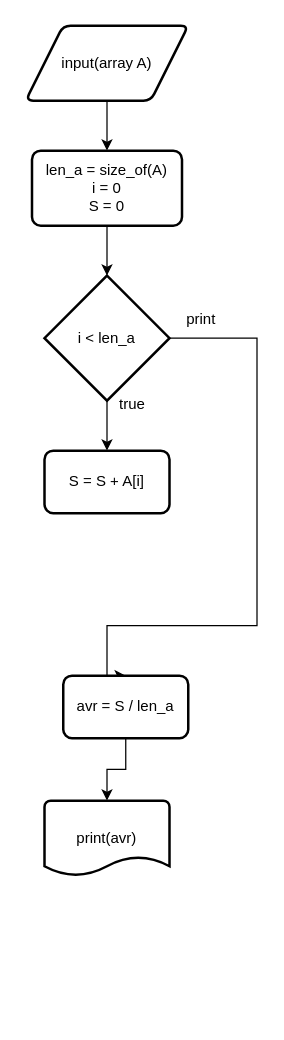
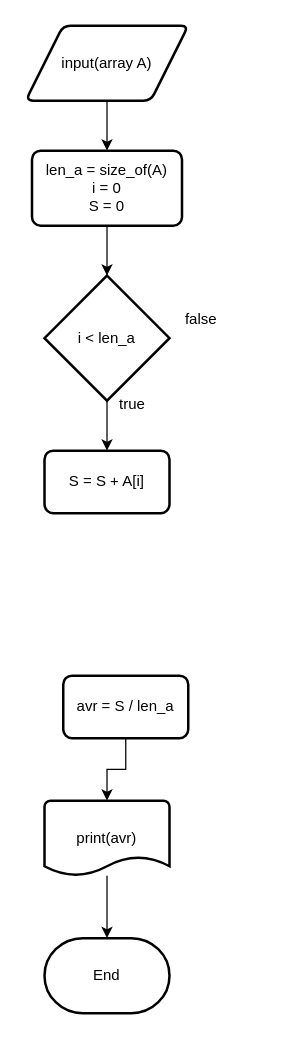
  <mxCell id="0" />
  <mxCell id="1" parent="0" />
  <mxCell id="2" style="edgeStyle=orthogonalEdgeStyle;rounded=0;orthogonalLoop=1;jettySize=auto;html=1;entryX=0.5;entryY=0;entryDx=0;entryDy=0;" edge="1" parent="1" source="3" target="5"><mxGeometry relative="1" as="geometry" /></mxCell>
  <mxCell id="3" value="input(array A)" style="shape=parallelogram;html=1;strokeWidth=2;perimeter=parallelogramPerimeter;whiteSpace=wrap;rounded=1;arcSize=12;size=0.23;" vertex="1" parent="1"><mxGeometry x="20" y="20" width="130" height="60" as="geometry" /></mxCell>
  <mxCell id="4" style="edgeStyle=orthogonalEdgeStyle;rounded=0;orthogonalLoop=1;jettySize=auto;html=1;entryX=0.5;entryY=0;entryDx=0;entryDy=0;entryPerimeter=0;" edge="1" parent="1" source="5" target="8"><mxGeometry relative="1" as="geometry" /></mxCell>
  <mxCell id="5" value="len_a = size_of(A)&lt;br&gt;i = 0&lt;br&gt;S = 0" style="rounded=1;whiteSpace=wrap;html=1;absoluteArcSize=1;arcSize=14;strokeWidth=2;" vertex="1" parent="1"><mxGeometry x="25" y="120" width="120" height="60" as="geometry" /></mxCell>
  <mxCell id="6" style="edgeStyle=orthogonalEdgeStyle;rounded=0;orthogonalLoop=1;jettySize=auto;html=1;entryX=0.5;entryY=0;entryDx=0;entryDy=0;entryPerimeter=0;" edge="1" parent="1" source="8"><mxGeometry relative="1" as="geometry"><mxPoint x="85" y="360" as="targetPoint" /></mxGeometry></mxCell>
- <mxCell id="7" style="edgeStyle=orthogonalEdgeStyle;rounded=0;orthogonalLoop=1;jettySize=auto;html=1;entryX=0.5;entryY=0;entryDx=0;entryDy=0;" edge="1" parent="1" source="8" target="16"><mxGeometry relative="1" as="geometry"><Array as="points"><mxPoint x="205" y="270" /><mxPoint x="205" y="500" /><mxPoint x="85" y="500" /></Array></mxGeometry></mxCell>
  <mxCell id="8" value="i &amp;lt; len_a" style="strokeWidth=2;html=1;shape=mxgraph.flowchart.decision;whiteSpace=wrap;" vertex="1" parent="1"><mxGeometry x="35" y="220" width="100" height="100" as="geometry" /></mxCell>
  <mxCell id="9" value="S = S + A[i]" style="rounded=1;whiteSpace=wrap;html=1;absoluteArcSize=1;arcSize=14;strokeWidth=2;" vertex="1" parent="1"><mxGeometry x="35" y="360" width="100" height="50" as="geometry" /></mxCell>
+ <mxCell id="10" style="edgeStyle=orthogonalEdgeStyle;rounded=0;orthogonalLoop=1;jettySize=auto;html=1;entryX=0.5;entryY=0;entryDx=0;entryDy=0;entryPerimeter=0;" edge="1" parent="1" source="11" target="12"><mxGeometry relative="1" as="geometry" /></mxCell>
  <mxCell id="11" value="print(avr)" style="strokeWidth=2;html=1;shape=mxgraph.flowchart.document2;whiteSpace=wrap;size=0.25;" vertex="1" parent="1"><mxGeometry x="35" y="640" width="100" height="60" as="geometry" /></mxCell>
+ <mxCell id="12" value="End" style="strokeWidth=2;html=1;shape=mxgraph.flowchart.terminator;whiteSpace=wrap;" vertex="1" parent="1"><mxGeometry x="35" y="750" width="100" height="60" as="geometry" /></mxCell>
  <mxCell id="13" value="true" style="text;html=1;align=center;verticalAlign=middle;resizable=0;points=[];autosize=1;strokeColor=none;fillColor=none;" vertex="1" parent="1"><mxGeometry x="85" y="308" width="40" height="30" as="geometry" /></mxCell>
- <mxCell id="14" value="print" style="text;html=1;align=center;verticalAlign=middle;resizable=0;points=[];autosize=1;strokeColor=none;fillColor=none;" vertex="1" parent="1"><mxGeometry x="135" y="240" width="50" height="30" as="geometry" /></mxCell>
+ <mxCell id="14" value="false" style="text;html=1;align=center;verticalAlign=middle;resizable=0;points=[];autosize=1;strokeColor=none;fillColor=none;" vertex="1" parent="1"><mxGeometry x="135" y="240" width="50" height="30" as="geometry" /></mxCell>
  <mxCell id="15" style="edgeStyle=orthogonalEdgeStyle;rounded=0;orthogonalLoop=1;jettySize=auto;html=1;entryX=0.5;entryY=0;entryDx=0;entryDy=0;entryPerimeter=0;" edge="1" parent="1" source="16" target="11"><mxGeometry relative="1" as="geometry" /></mxCell>
  <mxCell id="16" value="avr = S / len_a" style="rounded=1;whiteSpace=wrap;html=1;absoluteArcSize=1;arcSize=14;strokeWidth=2;" vertex="1" parent="1"><mxGeometry x="50" y="540" width="100" height="50" as="geometry" /></mxCell>
